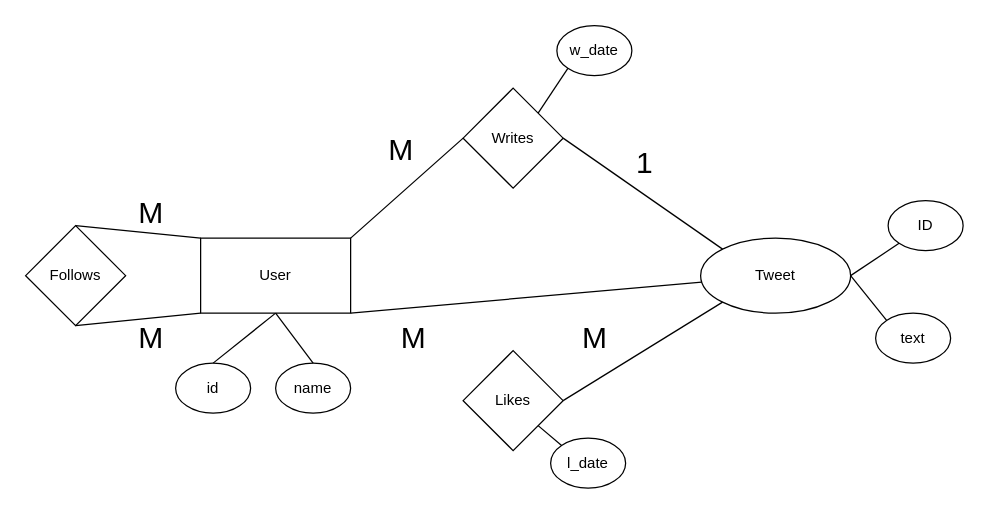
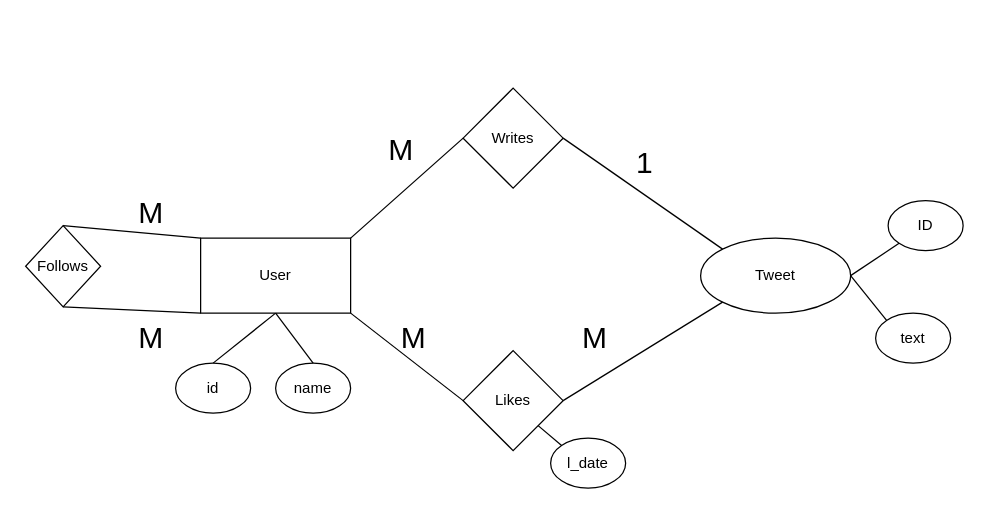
  <mxCell id="0" />
  <mxCell id="1" parent="0" />
  <mxCell id="2" value="User" style="rounded=0;whiteSpace=wrap;html=1;" vertex="1" parent="1"><mxGeometry x="160" y="190" width="120" height="60" as="geometry" /></mxCell>
  <mxCell id="3" value="Tweet" style="ellipse;whiteSpace=wrap;html=1;" vertex="1" parent="1"><mxGeometry x="560" y="190" width="120" height="60" as="geometry" /></mxCell>
- <mxCell id="4" value="Follows" style="rhombus;whiteSpace=wrap;html=1;" vertex="1" parent="1"><mxGeometry y="180" width="80" height="80" as="geometry" x="20" /></mxCell>
+ <mxCell id="4" value="Follows" style="rhombus;whiteSpace=wrap;html=1;" vertex="1" parent="1"><mxGeometry x="20" y="180" width="60" height="65" as="geometry" /></mxCell>
  <mxCell id="5" value="" style="endArrow=none;html=1;rounded=0;exitX=0.5;exitY=0;exitDx=0;exitDy=0;entryX=0;entryY=0;entryDx=0;entryDy=0;" edge="1" parent="1" source="4" target="2"><mxGeometry width="50" height="50" relative="1" as="geometry"><mxPoint x="420" y="310" as="sourcePoint" /><mxPoint x="470" y="260" as="targetPoint" /></mxGeometry></mxCell>
  <mxCell id="6" value="" style="endArrow=none;html=1;rounded=0;exitX=0.5;exitY=1;exitDx=0;exitDy=0;entryX=0;entryY=1;entryDx=0;entryDy=0;" edge="1" parent="1" source="4" target="2"><mxGeometry width="50" height="50" relative="1" as="geometry"><mxPoint x="420" y="310" as="sourcePoint" /><mxPoint x="470" y="260" as="targetPoint" /></mxGeometry></mxCell>
  <mxCell id="7" value="M" style="text;html=1;align=center;verticalAlign=middle;resizable=0;points=[];autosize=1;strokeColor=none;fillColor=none;fontSize=24;" vertex="1" parent="1"><mxGeometry x="100" y="150" width="40" height="40" as="geometry" /></mxCell>
  <mxCell id="8" value="M" style="text;html=1;align=center;verticalAlign=middle;resizable=0;points=[];autosize=1;strokeColor=none;fillColor=none;fontSize=24;" vertex="1" parent="1"><mxGeometry x="100" y="250" width="40" height="40" as="geometry" /></mxCell>
  <mxCell id="9" value="id" style="ellipse;whiteSpace=wrap;html=1;" vertex="1" parent="1"><mxGeometry x="140" y="290" width="60" height="40" as="geometry" /></mxCell>
  <mxCell id="10" value="name" style="ellipse;whiteSpace=wrap;html=1;" vertex="1" parent="1"><mxGeometry x="220" y="290" width="60" height="40" as="geometry" /></mxCell>
  <mxCell id="11" value="" style="endArrow=none;html=1;rounded=0;exitX=0.5;exitY=0;exitDx=0;exitDy=0;entryX=0.5;entryY=1;entryDx=0;entryDy=0;" edge="1" parent="1" source="9" target="2"><mxGeometry width="50" height="50" relative="1" as="geometry"><mxPoint x="420" y="310" as="sourcePoint" /><mxPoint x="470" y="260" as="targetPoint" /></mxGeometry></mxCell>
  <mxCell id="12" value="" style="endArrow=none;html=1;rounded=0;exitX=0.5;exitY=0;exitDx=0;exitDy=0;" edge="1" parent="1" source="10"><mxGeometry width="50" height="50" relative="1" as="geometry"><mxPoint x="420" y="310" as="sourcePoint" /><mxPoint x="220" y="250" as="targetPoint" /></mxGeometry></mxCell>
  <mxCell id="13" value="Likes" style="rhombus;whiteSpace=wrap;html=1;" vertex="1" parent="1"><mxGeometry x="370" y="280" width="80" height="80" as="geometry" /></mxCell>
  <mxCell id="14" value="Writes" style="rhombus;whiteSpace=wrap;html=1;" vertex="1" parent="1"><mxGeometry x="370" y="70" width="80" height="80" as="geometry" /></mxCell>
- <mxCell id="15" value="" style="endArrow=none;html=1;rounded=0;exitX=1;exitY=1;exitDx=0;exitDy=0;" edge="1" parent="1" source="2" target="3"><mxGeometry width="50" height="50" relative="1" as="geometry"><mxPoint x="420" y="310" as="sourcePoint" /><mxPoint x="470" y="260" as="targetPoint" /></mxGeometry></mxCell>
+ <mxCell id="15" value="" style="endArrow=none;html=1;rounded=0;exitX=1;exitY=1;exitDx=0;exitDy=0;entryX=0;entryY=0.5;entryDx=0;entryDy=0;" edge="1" parent="1" source="2" target="13"><mxGeometry width="50" height="50" relative="1" as="geometry"><mxPoint x="420" y="310" as="sourcePoint" /><mxPoint x="470" y="260" as="targetPoint" /></mxGeometry></mxCell>
  <mxCell id="16" value="" style="endArrow=none;html=1;rounded=0;exitX=1;exitY=0.5;exitDx=0;exitDy=0;entryX=0;entryY=1;entryDx=0;entryDy=0;" edge="1" parent="1" source="13" target="3"><mxGeometry width="50" height="50" relative="1" as="geometry"><mxPoint x="420" y="310" as="sourcePoint" /><mxPoint x="470" y="260" as="targetPoint" /></mxGeometry></mxCell>
  <mxCell id="17" value="l_date" style="ellipse;whiteSpace=wrap;html=1;" vertex="1" parent="1"><mxGeometry x="440" y="350" width="60" height="40" as="geometry" /></mxCell>
  <mxCell id="18" value="" style="endArrow=none;html=1;rounded=0;exitX=1;exitY=1;exitDx=0;exitDy=0;entryX=0;entryY=0;entryDx=0;entryDy=0;" edge="1" parent="1" source="13" target="17"><mxGeometry width="50" height="50" relative="1" as="geometry"><mxPoint x="420" y="310" as="sourcePoint" /><mxPoint x="470" y="260" as="targetPoint" /></mxGeometry></mxCell>
  <mxCell id="19" value="text" style="ellipse;whiteSpace=wrap;html=1;" vertex="1" parent="1"><mxGeometry x="700" y="250" width="60" height="40" as="geometry" /></mxCell>
  <mxCell id="20" value="" style="endArrow=none;html=1;rounded=0;exitX=1;exitY=0.5;exitDx=0;exitDy=0;entryX=0;entryY=0;entryDx=0;entryDy=0;" edge="1" target="19" parent="1" source="3"><mxGeometry width="50" height="50" relative="1" as="geometry"><mxPoint x="690" y="240" as="sourcePoint" /><mxPoint x="730" y="160" as="targetPoint" /></mxGeometry></mxCell>
  <mxCell id="21" value="ID" style="ellipse;whiteSpace=wrap;html=1;" vertex="1" parent="1"><mxGeometry x="710" y="160" width="60" height="40" as="geometry" /></mxCell>
  <mxCell id="22" value="" style="endArrow=none;html=1;rounded=0;exitX=1;exitY=0.5;exitDx=0;exitDy=0;entryX=0;entryY=1;entryDx=0;entryDy=0;" edge="1" target="21" parent="1" source="3"><mxGeometry width="50" height="50" relative="1" as="geometry"><mxPoint x="700" y="150" as="sourcePoint" /><mxPoint x="720" y="220" as="targetPoint" /></mxGeometry></mxCell>
  <mxCell id="23" value="" style="endArrow=none;html=1;rounded=0;exitX=1;exitY=0;exitDx=0;exitDy=0;entryX=0;entryY=0.5;entryDx=0;entryDy=0;" edge="1" parent="1" source="2" target="14"><mxGeometry width="50" height="50" relative="1" as="geometry"><mxPoint x="420" y="310" as="sourcePoint" /><mxPoint x="470" y="260" as="targetPoint" /></mxGeometry></mxCell>
  <mxCell id="24" value="" style="endArrow=none;html=1;rounded=0;exitX=1;exitY=0.5;exitDx=0;exitDy=0;entryX=0;entryY=0;entryDx=0;entryDy=0;" edge="1" parent="1" source="14" target="3"><mxGeometry width="50" height="50" relative="1" as="geometry"><mxPoint x="420" y="310" as="sourcePoint" /><mxPoint x="470" y="260" as="targetPoint" /></mxGeometry></mxCell>
- <mxCell id="25" value="w_date" style="ellipse;whiteSpace=wrap;html=1;" vertex="1" parent="1"><mxGeometry x="445" y="20" width="60" height="40" as="geometry" /></mxCell>
- <mxCell id="26" value="" style="endArrow=none;html=1;rounded=0;exitX=1;exitY=0;exitDx=0;exitDy=0;entryX=0;entryY=1;entryDx=0;entryDy=0;" edge="1" target="25" parent="1" source="14"><mxGeometry width="50" height="50" relative="1" as="geometry"><mxPoint x="425" y="50" as="sourcePoint" /><mxPoint x="485" y="-100" as="targetPoint" /></mxGeometry></mxCell>
  <mxCell id="27" value="M" style="text;html=1;align=center;verticalAlign=middle;resizable=0;points=[];autosize=1;strokeColor=none;fillColor=none;fontSize=24;" vertex="1" parent="1"><mxGeometry x="310" y="250" width="40" height="40" as="geometry" /></mxCell>
  <mxCell id="28" value="M" style="text;html=1;align=center;verticalAlign=middle;resizable=0;points=[];autosize=1;strokeColor=none;fillColor=none;fontSize=24;" vertex="1" parent="1"><mxGeometry x="455" y="250" width="40" height="40" as="geometry" /></mxCell>
  <mxCell id="29" value="M" style="text;html=1;align=center;verticalAlign=middle;resizable=0;points=[];autosize=1;strokeColor=none;fillColor=none;fontSize=24;" vertex="1" parent="1"><mxGeometry x="300" y="100" width="40" height="40" as="geometry" /></mxCell>
  <mxCell id="30" value="1" style="text;html=1;align=center;verticalAlign=middle;resizable=0;points=[];autosize=1;strokeColor=none;fillColor=none;fontSize=24;" vertex="1" parent="1"><mxGeometry x="495" y="110" width="40" height="40" as="geometry" /></mxCell>
